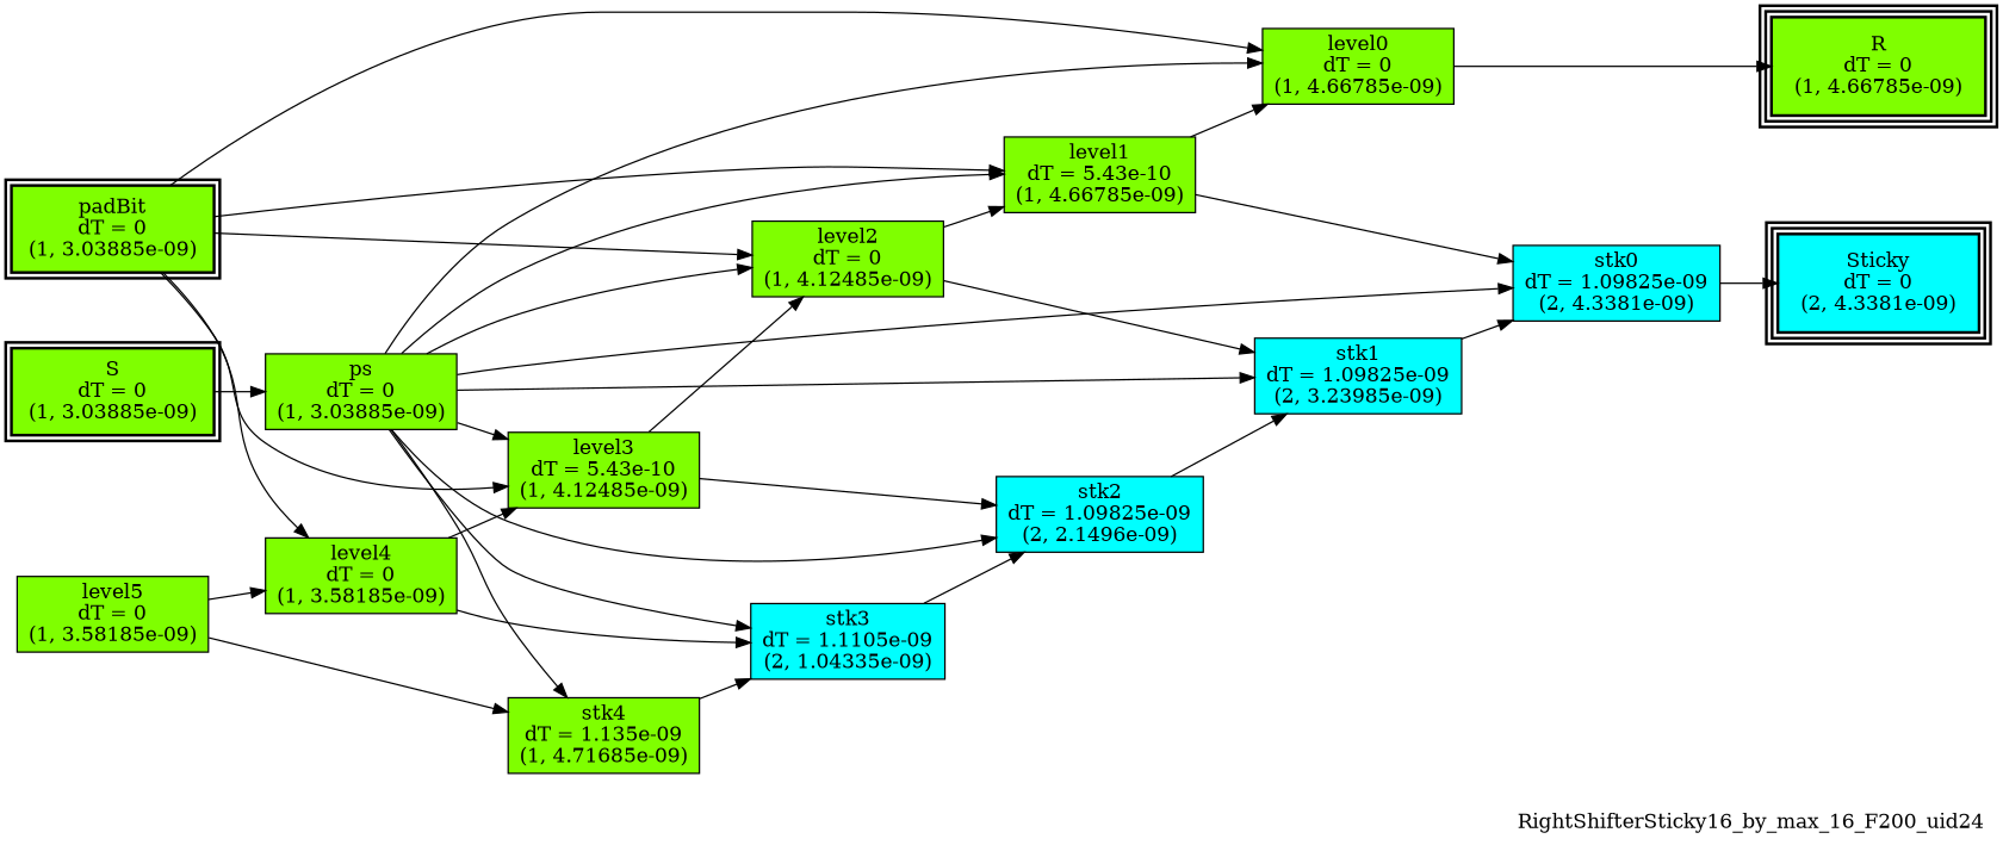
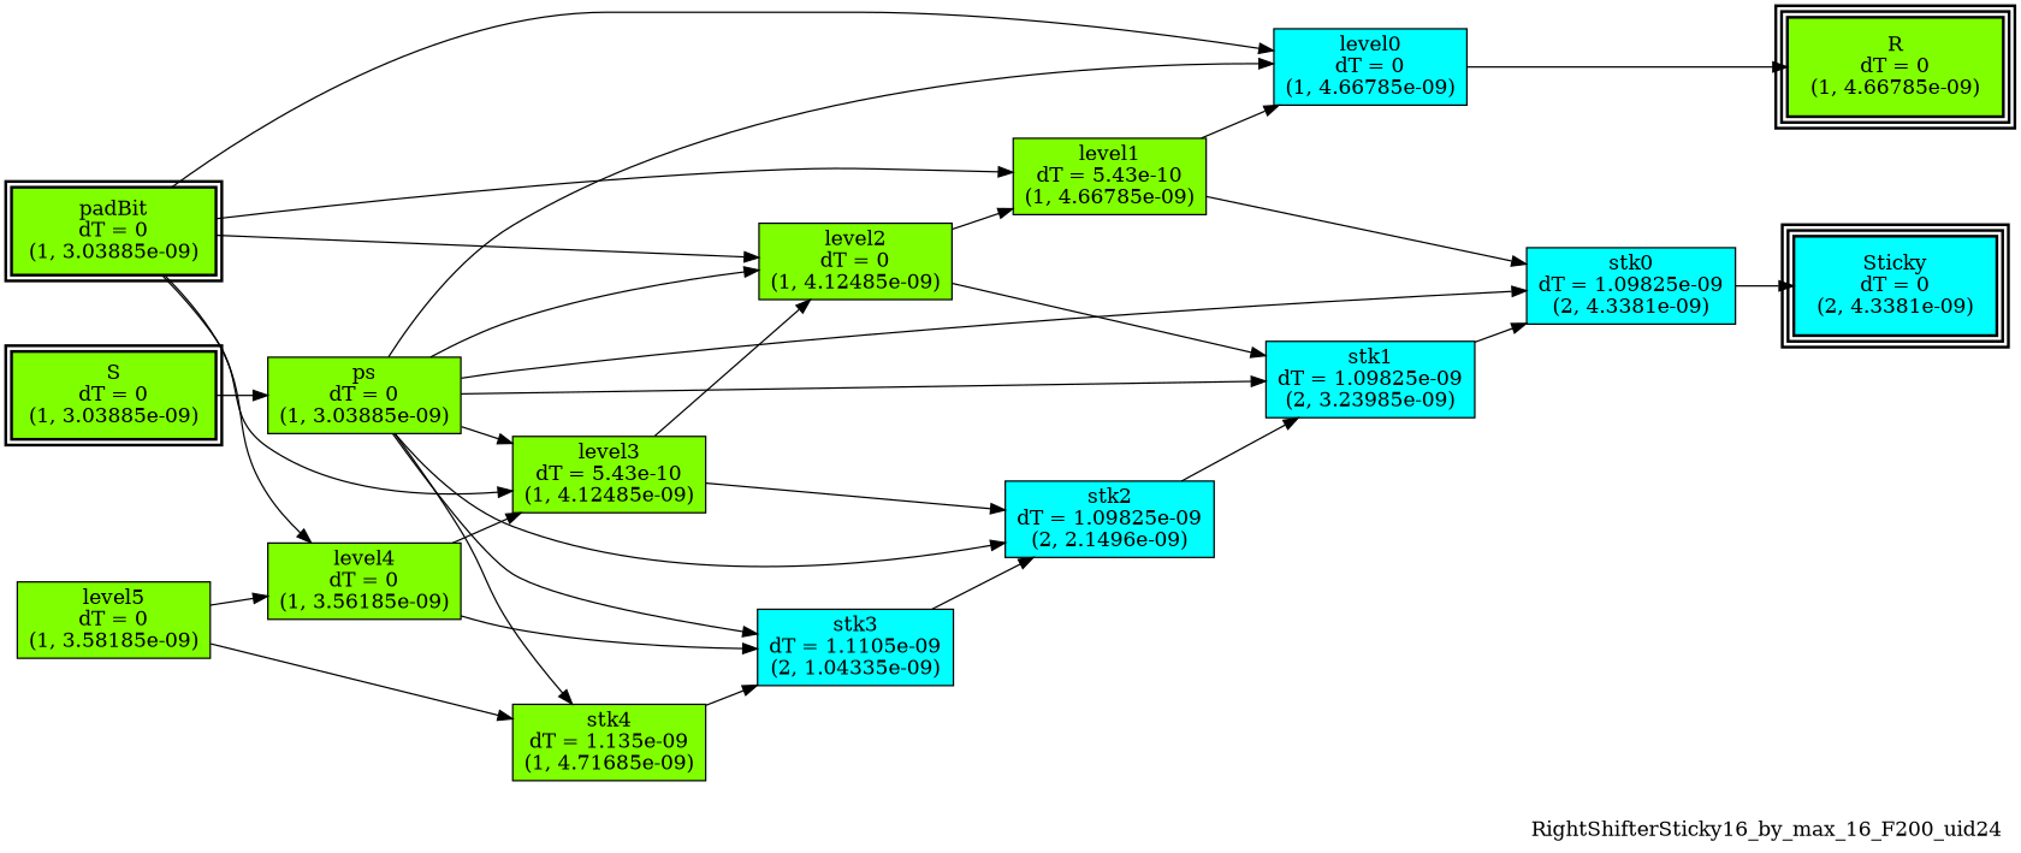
  digraph {
    label=RightShifterSticky16_by_max_16_F200_uid24
    labeljust=right
    labelloc=bottom
    nodesep=0.25
    rankdir=LR
    ranksep=0.5
    node [color=black fillcolor=chartreuse peripheries=1 shape=box style=filled]
    edge [arrowhead=normal arrowsize=1.0 arrowtail=normal color=black dir=forward]
    n1 [label="S\ndT = 0\n(1, 3.03885e-09)" peripheries=2 style="bold, filled"]
    n2 [label="padBit\ndT = 0\n(1, 3.03885e-09)" peripheries=2 style="bold, filled"]
    n3 [label="R\ndT = 0\n(1, 4.66785e-09)" peripheries=3 style="bold, filled"]
    n4 [fillcolor=cyan label="Sticky\ndT = 0\n(2, 4.3381e-09)" peripheries=3 style="bold, filled"]
    n5 [label="ps\ndT = 0\n(1, 3.03885e-09)"]
-   n6 [label="level4\ndT = 0\n(1, 3.58185e-09)"]
+   n6 [label="level4\ndT = 0\n(1, 3.56185e-09)"]
    n7 [label="level3\ndT = 5.43e-10\n(1, 4.12485e-09)"]
    n8 [label="level2\ndT = 0\n(1, 4.12485e-09)"]
    n9 [label="level1\ndT = 5.43e-10\n(1, 4.66785e-09)"]
-   n10 [label="level0\ndT = 0\n(1, 4.66785e-09)"]
+   n10 [fillcolor=cyan label="level0\ndT = 0\n(1, 4.66785e-09)"]
    n11 [label="level5\ndT = 0\n(1, 3.58185e-09)"]
    n12 [label="stk4\ndT = 1.135e-09\n(1, 4.71685e-09)"]
    n13 [fillcolor=cyan label="stk3\ndT = 1.1105e-09\n(2, 1.04335e-09)"]
    n14 [fillcolor=cyan label="stk2\ndT = 1.09825e-09\n(2, 2.1496e-09)"]
    n15 [fillcolor=cyan label="stk1\ndT = 1.09825e-09\n(2, 3.23985e-09)"]
    n16 [fillcolor=cyan label="stk0\ndT = 1.09825e-09\n(2, 4.3381e-09)"]
    subgraph sub_1 {
      rank=same
      n1
      n2
    }
    subgraph sub_2 {
      rank=same
      n3
      n4
    }
    n1 -> n5
    n2 -> n6
    n2 -> n7
    n2 -> n8
    n2 -> n9
    n2 -> n10
    n5 -> n7
    n5 -> n8
-   n5 -> n9
    n5 -> n10
    n5 -> n12
    n5 -> n13
    n5 -> n14
    n5 -> n15
    n5 -> n16
    n6 -> n7
    n6 -> n13
    n7 -> n8
    n7 -> n14
    n8 -> n9
    n8 -> n15
    n9 -> n10
    n9 -> n16
    n10 -> n3
    n11 -> n6
    n11 -> n12
    n12 -> n13
    n13 -> n14
    n14 -> n15
    n15 -> n16
    n16 -> n4
  }
